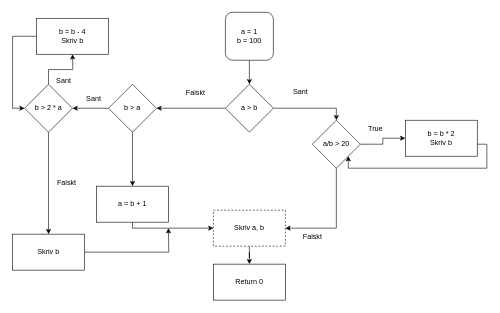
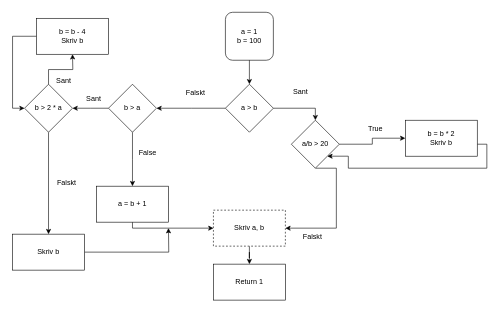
  <mxCell id="0" />
  <mxCell id="1" parent="0" />
  <mxCell id="2" value="a = 1&lt;br&gt;b = 100" style="whiteSpace=wrap;html=1;aspect=fixed;rounded=1;" vertex="1" parent="1"><mxGeometry x="375" y="20" width="80" height="80" as="geometry" /></mxCell>
  <mxCell id="3" value="" style="endArrow=classic;html=1;rounded=0;exitX=0.5;exitY=1;exitDx=0;exitDy=0;" edge="1" parent="1" source="2" target="6"><mxGeometry width="50" height="50" relative="1" as="geometry"><mxPoint x="390" y="270" as="sourcePoint" /><mxPoint x="410" y="150" as="targetPoint" /></mxGeometry></mxCell>
  <mxCell id="4" style="edgeStyle=orthogonalEdgeStyle;rounded=0;orthogonalLoop=1;jettySize=auto;html=1;entryX=0.5;entryY=0;entryDx=0;entryDy=0;" edge="1" parent="1" source="6" target="9"><mxGeometry relative="1" as="geometry" /></mxCell>
  <mxCell id="5" style="edgeStyle=orthogonalEdgeStyle;rounded=0;orthogonalLoop=1;jettySize=auto;html=1;" edge="1" parent="1" source="6"><mxGeometry relative="1" as="geometry"><mxPoint x="260" y="180" as="targetPoint" /></mxGeometry></mxCell>
  <mxCell id="6" value="a &amp;gt; b" style="rhombus;whiteSpace=wrap;html=1;" vertex="1" parent="1"><mxGeometry x="375" y="140" width="80" height="80" as="geometry" /></mxCell>
  <mxCell id="7" style="edgeStyle=orthogonalEdgeStyle;rounded=0;orthogonalLoop=1;jettySize=auto;html=1;entryX=0;entryY=0.5;entryDx=0;entryDy=0;" edge="1" parent="1" source="9" target="14"><mxGeometry relative="1" as="geometry" /></mxCell>
  <mxCell id="8" style="edgeStyle=orthogonalEdgeStyle;rounded=0;orthogonalLoop=1;jettySize=auto;html=1;entryX=1;entryY=0.5;entryDx=0;entryDy=0;exitX=0.5;exitY=1;exitDx=0;exitDy=0;" edge="1" parent="1" source="9" target="12"><mxGeometry relative="1" as="geometry"><Array as="points"><mxPoint x="560" y="380" /></Array></mxGeometry></mxCell>
- <mxCell id="9" value="a/b &amp;gt; 20" style="rhombus;whiteSpace=wrap;html=1;" vertex="1" parent="1"><mxGeometry x="520" y="200" width="80" height="80" as="geometry" /></mxCell>
+ <mxCell id="9" value="a/b &amp;gt; 20" style="rhombus;whiteSpace=wrap;html=1;" vertex="1" parent="1"><mxGeometry x="485" y="200" width="80" height="80" as="geometry" /></mxCell>
  <mxCell id="10" value="Sant" style="text;html=1;align=center;verticalAlign=middle;resizable=0;points=[];autosize=1;strokeColor=none;fillColor=none;" vertex="1" parent="1"><mxGeometry x="475" y="138" width="50" height="30" as="geometry" /></mxCell>
  <mxCell id="11" style="edgeStyle=orthogonalEdgeStyle;rounded=0;orthogonalLoop=1;jettySize=auto;html=1;" edge="1" parent="1" source="12" target="34"><mxGeometry relative="1" as="geometry"><mxPoint x="415" y="470" as="targetPoint" /></mxGeometry></mxCell>
  <mxCell id="12" value="Skriv a, b" style="rounded=0;whiteSpace=wrap;html=1;dashed=1;" vertex="1" parent="1"><mxGeometry x="355" y="350" width="120" height="60" as="geometry" /></mxCell>
  <mxCell id="13" style="edgeStyle=orthogonalEdgeStyle;rounded=0;orthogonalLoop=1;jettySize=auto;html=1;entryX=1;entryY=1;entryDx=0;entryDy=0;" edge="1" parent="1" source="14" target="9"><mxGeometry relative="1" as="geometry"><mxPoint x="590" y="290" as="targetPoint" /><Array as="points"><mxPoint x="811" y="240" /><mxPoint x="811" y="280" /><mxPoint x="580" y="280" /></Array></mxGeometry></mxCell>
  <mxCell id="14" value="b = b * 2&lt;br&gt;Skriv b" style="rounded=0;whiteSpace=wrap;html=1;" vertex="1" parent="1"><mxGeometry x="675" y="200" width="120" height="60" as="geometry" /></mxCell>
  <mxCell id="15" value="True" style="text;html=1;align=center;verticalAlign=middle;resizable=0;points=[];autosize=1;strokeColor=none;fillColor=none;" vertex="1" parent="1"><mxGeometry x="600" y="200" width="50" height="30" as="geometry" /></mxCell>
  <mxCell id="16" value="Falskt" style="text;html=1;align=center;verticalAlign=middle;resizable=0;points=[];autosize=1;strokeColor=none;fillColor=none;" vertex="1" parent="1"><mxGeometry x="490" y="380" width="60" height="30" as="geometry" /></mxCell>
  <mxCell id="17" value="Falskt" style="text;html=1;align=center;verticalAlign=middle;resizable=0;points=[];autosize=1;strokeColor=none;fillColor=none;" vertex="1" parent="1"><mxGeometry x="295" y="140" width="60" height="30" as="geometry" /></mxCell>
  <mxCell id="18" style="edgeStyle=orthogonalEdgeStyle;rounded=0;orthogonalLoop=1;jettySize=auto;html=1;" edge="1" parent="1" source="20"><mxGeometry relative="1" as="geometry"><mxPoint x="120" y="180" as="targetPoint" /></mxGeometry></mxCell>
  <mxCell id="19" style="edgeStyle=orthogonalEdgeStyle;rounded=0;orthogonalLoop=1;jettySize=auto;html=1;" edge="1" parent="1" source="20"><mxGeometry relative="1" as="geometry"><mxPoint x="220" y="310" as="targetPoint" /></mxGeometry></mxCell>
  <mxCell id="20" value="b &amp;gt; a" style="rhombus;whiteSpace=wrap;html=1;" vertex="1" parent="1"><mxGeometry x="180" y="140" width="80" height="80" as="geometry" /></mxCell>
  <mxCell id="21" value="Sant" style="text;html=1;align=center;verticalAlign=middle;resizable=0;points=[];autosize=1;strokeColor=none;fillColor=none;" vertex="1" parent="1"><mxGeometry x="130" y="150" width="50" height="30" as="geometry" /></mxCell>
  <mxCell id="22" style="edgeStyle=orthogonalEdgeStyle;rounded=0;orthogonalLoop=1;jettySize=auto;html=1;" edge="1" parent="1" source="24"><mxGeometry relative="1" as="geometry"><mxPoint x="120" y="90" as="targetPoint" /></mxGeometry></mxCell>
  <mxCell id="23" style="edgeStyle=orthogonalEdgeStyle;rounded=0;orthogonalLoop=1;jettySize=auto;html=1;entryX=0.5;entryY=0;entryDx=0;entryDy=0;" edge="1" parent="1" source="24" target="33"><mxGeometry relative="1" as="geometry" /></mxCell>
  <mxCell id="24" value="b &amp;gt; 2 * a" style="rhombus;whiteSpace=wrap;html=1;" vertex="1" parent="1"><mxGeometry x="40" y="140" width="80" height="80" as="geometry" /></mxCell>
  <mxCell id="25" value="Sant" style="text;html=1;align=center;verticalAlign=middle;resizable=0;points=[];autosize=1;strokeColor=none;fillColor=none;" vertex="1" parent="1"><mxGeometry x="80" y="120" width="50" height="30" as="geometry" /></mxCell>
  <mxCell id="26" style="edgeStyle=orthogonalEdgeStyle;rounded=0;orthogonalLoop=1;jettySize=auto;html=1;entryX=0;entryY=0.5;entryDx=0;entryDy=0;" edge="1" parent="1" source="27" target="24"><mxGeometry relative="1" as="geometry"><mxPoint x="40" y="130" as="targetPoint" /><Array as="points"><mxPoint x="20" y="60" /><mxPoint x="20" y="180" /></Array></mxGeometry></mxCell>
  <mxCell id="27" value="b = b - 4&lt;br&gt;Skriv b" style="rounded=0;whiteSpace=wrap;html=1;" vertex="1" parent="1"><mxGeometry x="60" y="30" width="120" height="60" as="geometry" /></mxCell>
  <mxCell id="28" value="Falskt" style="text;html=1;align=center;verticalAlign=middle;resizable=0;points=[];autosize=1;strokeColor=none;fillColor=none;" vertex="1" parent="1"><mxGeometry x="80" y="290" width="60" height="30" as="geometry" /></mxCell>
  <mxCell id="29" style="edgeStyle=orthogonalEdgeStyle;rounded=0;orthogonalLoop=1;jettySize=auto;html=1;entryX=0;entryY=0.5;entryDx=0;entryDy=0;" edge="1" parent="1" source="30" target="12"><mxGeometry relative="1" as="geometry"><mxPoint x="340" y="380" as="targetPoint" /><Array as="points"><mxPoint x="220" y="380" /></Array></mxGeometry></mxCell>
  <mxCell id="30" value="a = b + 1" style="rounded=0;whiteSpace=wrap;html=1;" vertex="1" parent="1"><mxGeometry x="160" y="310" width="120" height="60" as="geometry" /></mxCell>
+ <mxCell id="31" value="False" style="text;html=1;align=center;verticalAlign=middle;resizable=0;points=[];autosize=1;strokeColor=none;fillColor=none;" vertex="1" parent="1"><mxGeometry x="220" y="240" width="50" height="30" as="geometry" /></mxCell>
  <mxCell id="32" style="edgeStyle=orthogonalEdgeStyle;rounded=0;orthogonalLoop=1;jettySize=auto;html=1;" edge="1" parent="1" source="33"><mxGeometry relative="1" as="geometry"><mxPoint x="280" y="380" as="targetPoint" /></mxGeometry></mxCell>
  <mxCell id="33" value="Skriv b" style="rounded=0;whiteSpace=wrap;html=1;" vertex="1" parent="1"><mxGeometry x="20" y="390" width="120" height="60" as="geometry" /></mxCell>
- <mxCell id="34" value="Return 0" style="rounded=0;whiteSpace=wrap;html=1;" vertex="1" parent="1"><mxGeometry x="355" y="440" width="120" height="60" as="geometry" /></mxCell>
+ <mxCell id="34" value="Return 1" style="rounded=0;whiteSpace=wrap;html=1;" vertex="1" parent="1"><mxGeometry x="355" y="440" width="120" height="60" as="geometry" /></mxCell>
